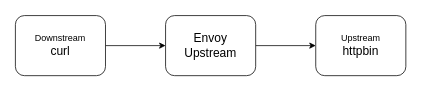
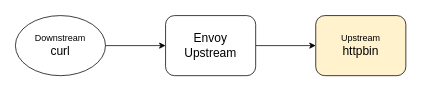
  <mxCell id="0" />
  <mxCell id="1" parent="0" />
  <mxCell id="2" style="edgeStyle=orthogonalEdgeStyle;rounded=0;orthogonalLoop=1;jettySize=auto;html=1;exitX=1;exitY=0.5;exitDx=0;exitDy=0;entryX=0;entryY=0.5;entryDx=0;entryDy=0;" edge="1" parent="1" source="3" target="5"><mxGeometry relative="1" as="geometry" /></mxCell>
- <mxCell id="3" value="Downstream&lt;br&gt;&lt;font style=&quot;font-size: 16px;&quot;&gt;curl&lt;/font&gt;" style="rounded=1;whiteSpace=wrap;html=1;" vertex="1" parent="1"><mxGeometry width="120" height="80" as="geometry" x="20" y="20" /></mxCell>
+ <mxCell id="3" value="Downstream&lt;br&gt;&lt;font style=&quot;font-size: 16px;&quot;&gt;curl&lt;/font&gt;" style="ellipse;whiteSpace=wrap;html=1;" vertex="1" parent="1"><mxGeometry width="120" height="80" as="geometry" x="20" y="20" /></mxCell>
  <mxCell id="4" style="edgeStyle=orthogonalEdgeStyle;rounded=0;orthogonalLoop=1;jettySize=auto;html=1;exitX=1;exitY=0.5;exitDx=0;exitDy=0;" edge="1" parent="1" source="5" target="6"><mxGeometry relative="1" as="geometry" /></mxCell>
  <mxCell id="5" value="&lt;font style=&quot;font-size: 16px;&quot;&gt;Envoy Upstream&lt;/font&gt;" style="rounded=1;whiteSpace=wrap;html=1;" vertex="1" parent="1"><mxGeometry x="220" width="120" height="80" as="geometry" y="20" /></mxCell>
- <mxCell id="6" value="Upstream&lt;br&gt;&lt;font style=&quot;font-size: 16px;&quot;&gt;httpbin&lt;/font&gt;" style="rounded=1;whiteSpace=wrap;html=1;" vertex="1" parent="1"><mxGeometry x="420" width="120" height="80" as="geometry" y="20" /></mxCell>
+ <mxCell id="6" value="Upstream&lt;br&gt;&lt;font style=&quot;font-size: 16px;&quot;&gt;httpbin&lt;/font&gt;" style="rounded=1;whiteSpace=wrap;html=1;fillColor=#fff2cc;" vertex="1" parent="1"><mxGeometry x="420" width="120" height="80" as="geometry" y="20" /></mxCell>
